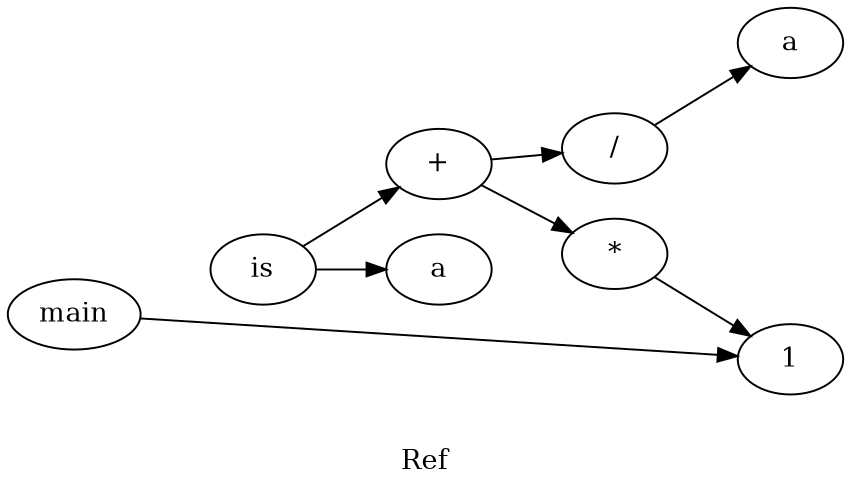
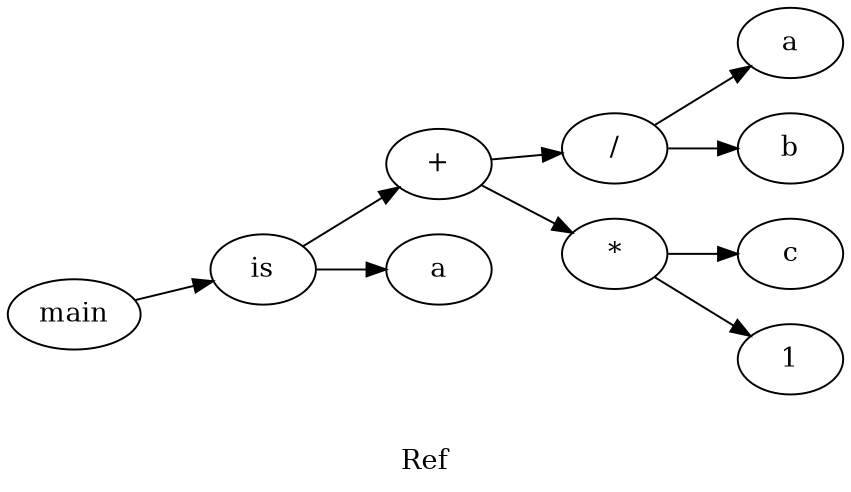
  digraph {
    label=Ref
    rankdir=LR
    n1 [label=main]
    n2 [label=is]
    n3 [label=a]
    n4 [label="+"]
    n5 [label="*"]
    n6 [label="/"]
    n7 [label=1]
+   n8 [label=c]
    n9 [label=a]
-   n1 -> n7
+   n10 [label=b]
+   n1 -> n2
    n2 -> n3
    n2 -> n4
    n4 -> n5
    n4 -> n6
    n5 -> n7
+   n5 -> n8
    n6 -> n9
+   n6 -> n10
  }
